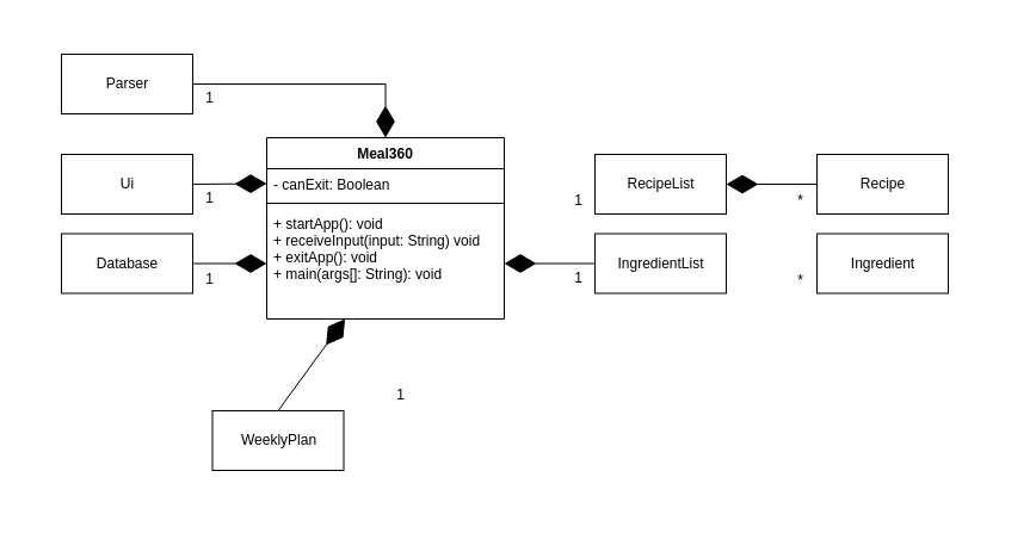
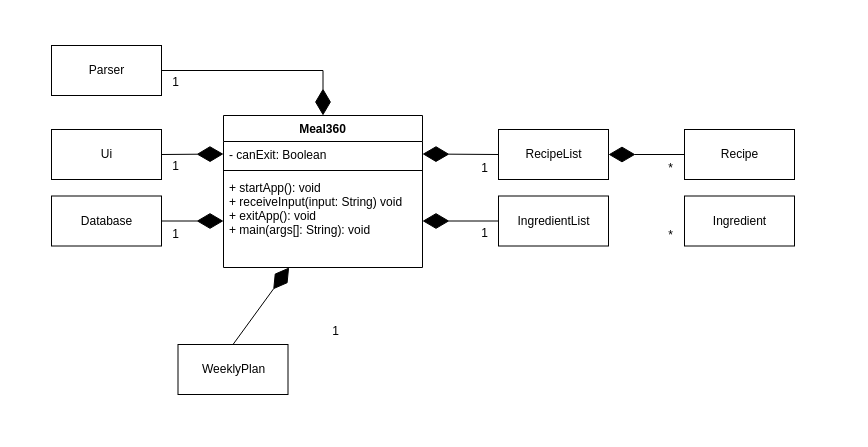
  <mxCell id="0" />
  <mxCell id="1" parent="0" />
  <mxCell id="2" value="" style="rounded=0;whiteSpace=wrap;html=1;strokeColor=none;" vertex="1" parent="1"><mxGeometry x="20" y="20" width="826" height="405" as="geometry" /></mxCell>
  <mxCell id="3" value="Meal360" style="swimlane;fontStyle=1;align=center;verticalAlign=top;childLayout=stackLayout;horizontal=1;startSize=26;horizontalStack=0;resizeParent=1;resizeParentMax=0;resizeLast=0;collapsible=1;marginBottom=0;" parent="1" vertex="1"><mxGeometry x="223" y="115" width="199" height="152" as="geometry" /></mxCell>
  <mxCell id="4" value="- canExit: Boolean" style="text;strokeColor=none;fillColor=none;align=left;verticalAlign=top;spacingLeft=4;spacingRight=4;overflow=hidden;rotatable=0;points=[[0,0.5],[1,0.5]];portConstraint=eastwest;" parent="3" vertex="1"><mxGeometry y="26" width="199" height="25" as="geometry" /></mxCell>
  <mxCell id="5" value="" style="line;strokeWidth=1;fillColor=none;align=left;verticalAlign=middle;spacingTop=-1;spacingLeft=3;spacingRight=3;rotatable=0;labelPosition=right;points=[];portConstraint=eastwest;strokeColor=inherit;" parent="3" vertex="1"><mxGeometry y="51" width="199" height="8" as="geometry" /></mxCell>
  <mxCell id="6" value="+ startApp(): void&#10;+ receiveInput(input: String) void&#10;+ exitApp(): void&#10;+ main(args[]: String): void" style="text;strokeColor=none;fillColor=none;align=left;verticalAlign=top;spacingLeft=4;spacingRight=4;overflow=hidden;rotatable=0;points=[[0,0.5],[1,0.5]];portConstraint=eastwest;" parent="3" vertex="1"><mxGeometry y="59" width="199" height="93" as="geometry" /></mxCell>
  <mxCell id="7" value="Ui" style="html=1;" vertex="1" parent="1"><mxGeometry x="51" y="129" width="110" height="50" as="geometry" /></mxCell>
  <mxCell id="8" value="Parser" style="html=1;" vertex="1" parent="1"><mxGeometry x="51" y="45" width="110" height="50" as="geometry" /></mxCell>
  <mxCell id="9" value="Database" style="html=1;" vertex="1" parent="1"><mxGeometry x="51" y="195.5" width="110" height="50" as="geometry" /></mxCell>
  <mxCell id="10" value="RecipeList" style="html=1;" vertex="1" parent="1"><mxGeometry x="498" y="129" width="110" height="50" as="geometry" /></mxCell>
  <mxCell id="11" value="IngredientList" style="html=1;" vertex="1" parent="1"><mxGeometry x="498" y="195.5" width="110" height="50" as="geometry" /></mxCell>
  <mxCell id="12" value="WeeklyPlan" style="html=1;" vertex="1" parent="1"><mxGeometry x="177.5" y="344" width="110" height="50" as="geometry" /></mxCell>
  <mxCell id="13" value="" style="endArrow=diamondThin;endFill=1;endSize=24;html=1;rounded=0;exitX=0.5;exitY=0;exitDx=0;exitDy=0;" edge="1" parent="1" source="12" target="6"><mxGeometry width="160" relative="1" as="geometry"><mxPoint x="258" y="201" as="sourcePoint" /><mxPoint x="418" y="201" as="targetPoint" /></mxGeometry></mxCell>
  <mxCell id="14" value="1" style="text;html=1;align=center;verticalAlign=middle;resizable=0;points=[];autosize=1;strokeColor=none;fillColor=none;" vertex="1" parent="1"><mxGeometry x="322" y="318" width="25" height="26" as="geometry" /></mxCell>
  <mxCell id="15" value="" style="endArrow=diamondThin;endFill=1;endSize=24;html=1;rounded=0;entryX=0;entryY=0.5;entryDx=0;entryDy=0;exitX=1;exitY=0.5;exitDx=0;exitDy=0;" edge="1" parent="1" source="9" target="6"><mxGeometry width="160" relative="1" as="geometry"><mxPoint x="188" y="318" as="sourcePoint" /><mxPoint x="187.005" y="241.372" as="targetPoint" /></mxGeometry></mxCell>
  <mxCell id="16" value="" style="endArrow=diamondThin;endFill=1;endSize=24;html=1;rounded=0;entryX=0;entryY=0.5;entryDx=0;entryDy=0;exitX=1;exitY=0.5;exitDx=0;exitDy=0;" edge="1" parent="1" source="7" target="4"><mxGeometry width="160" relative="1" as="geometry"><mxPoint x="161" y="159.8" as="sourcePoint" /><mxPoint x="223" y="159.8" as="targetPoint" /></mxGeometry></mxCell>
  <mxCell id="17" value="1" style="text;html=1;align=center;verticalAlign=middle;resizable=0;points=[];autosize=1;strokeColor=none;fillColor=none;" vertex="1" parent="1"><mxGeometry x="162" y="221" width="25" height="26" as="geometry" /></mxCell>
  <mxCell id="18" value="1" style="text;html=1;align=center;verticalAlign=middle;resizable=0;points=[];autosize=1;strokeColor=none;fillColor=none;" vertex="1" parent="1"><mxGeometry x="162" y="153" width="25" height="26" as="geometry" /></mxCell>
  <mxCell id="19" value="" style="endArrow=diamondThin;endFill=1;endSize=24;html=1;rounded=0;entryX=0.5;entryY=0;entryDx=0;entryDy=0;exitX=1;exitY=0.5;exitDx=0;exitDy=0;edgeStyle=orthogonalEdgeStyle;" edge="1" parent="1" source="8" target="3"><mxGeometry width="160" relative="1" as="geometry"><mxPoint x="171" y="164" as="sourcePoint" /><mxPoint x="233" y="163.5" as="targetPoint" /></mxGeometry></mxCell>
  <mxCell id="20" value="1" style="text;html=1;align=center;verticalAlign=middle;resizable=0;points=[];autosize=1;strokeColor=none;fillColor=none;" vertex="1" parent="1"><mxGeometry x="162" y="69" width="25" height="26" as="geometry" /></mxCell>
+ <mxCell id="21" value="" style="endArrow=diamondThin;endFill=1;endSize=24;html=1;rounded=0;exitX=0;exitY=0.5;exitDx=0;exitDy=0;entryX=1;entryY=0.5;entryDx=0;entryDy=0;" edge="1" parent="1" source="10" target="4"><mxGeometry width="160" relative="1" as="geometry"><mxPoint x="444" y="242" as="sourcePoint" /><mxPoint x="444" y="165" as="targetPoint" /></mxGeometry></mxCell>
  <mxCell id="22" value="" style="endArrow=diamondThin;endFill=1;endSize=24;html=1;rounded=0;exitX=0;exitY=0.5;exitDx=0;exitDy=0;entryX=1;entryY=0.5;entryDx=0;entryDy=0;" edge="1" parent="1" source="11" target="6"><mxGeometry width="160" relative="1" as="geometry"><mxPoint x="508" y="172" as="sourcePoint" /><mxPoint x="432" y="163.5" as="targetPoint" /></mxGeometry></mxCell>
  <mxCell id="23" value="1" style="text;html=1;align=center;verticalAlign=middle;resizable=0;points=[];autosize=1;strokeColor=none;fillColor=none;" vertex="1" parent="1"><mxGeometry x="471" y="155" width="25" height="26" as="geometry" /></mxCell>
  <mxCell id="24" value="1" style="text;html=1;align=center;verticalAlign=middle;resizable=0;points=[];autosize=1;strokeColor=none;fillColor=none;" vertex="1" parent="1"><mxGeometry x="471" y="219.5" width="25" height="26" as="geometry" /></mxCell>
  <mxCell id="25" value="Recipe" style="html=1;" vertex="1" parent="1"><mxGeometry x="684" y="129" width="110" height="50" as="geometry" /></mxCell>
  <mxCell id="26" value="" style="endArrow=diamondThin;endFill=1;endSize=24;html=1;rounded=0;exitX=0;exitY=0.5;exitDx=0;exitDy=0;entryX=1;entryY=0.5;entryDx=0;entryDy=0;" edge="1" parent="1" source="25" target="10"><mxGeometry width="160" relative="1" as="geometry"><mxPoint x="630" y="242" as="sourcePoint" /><mxPoint x="608" y="153.5" as="targetPoint" /></mxGeometry></mxCell>
  <mxCell id="27" value="*" style="text;html=1;align=center;verticalAlign=middle;resizable=0;points=[];autosize=1;strokeColor=none;fillColor=none;" vertex="1" parent="1"><mxGeometry x="658" y="155" width="23" height="26" as="geometry" /></mxCell>
  <mxCell id="28" value="Ingredient" style="html=1;" vertex="1" parent="1"><mxGeometry x="684" y="195.5" width="110" height="50" as="geometry" /></mxCell>
  <mxCell id="29" value="*" style="text;html=1;align=center;verticalAlign=middle;resizable=0;points=[];autosize=1;strokeColor=none;fillColor=none;" vertex="1" parent="1"><mxGeometry x="658" y="221.5" width="23" height="26" as="geometry" /></mxCell>
